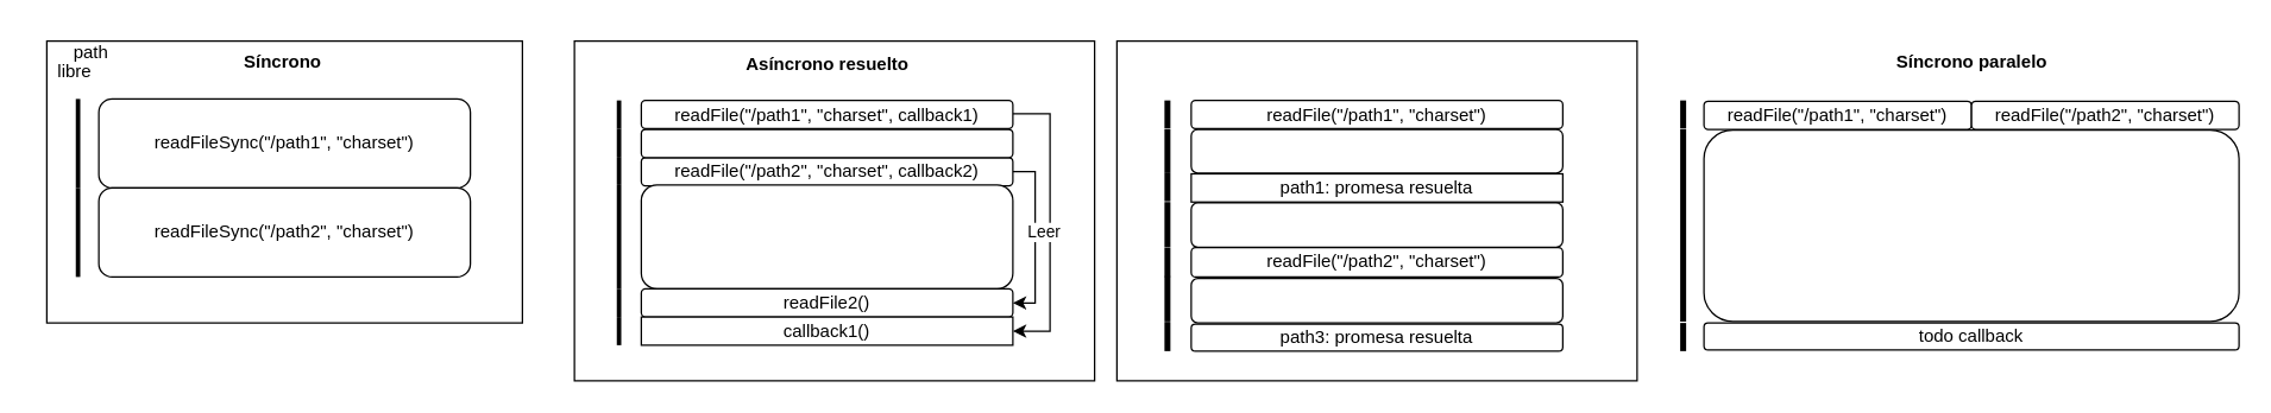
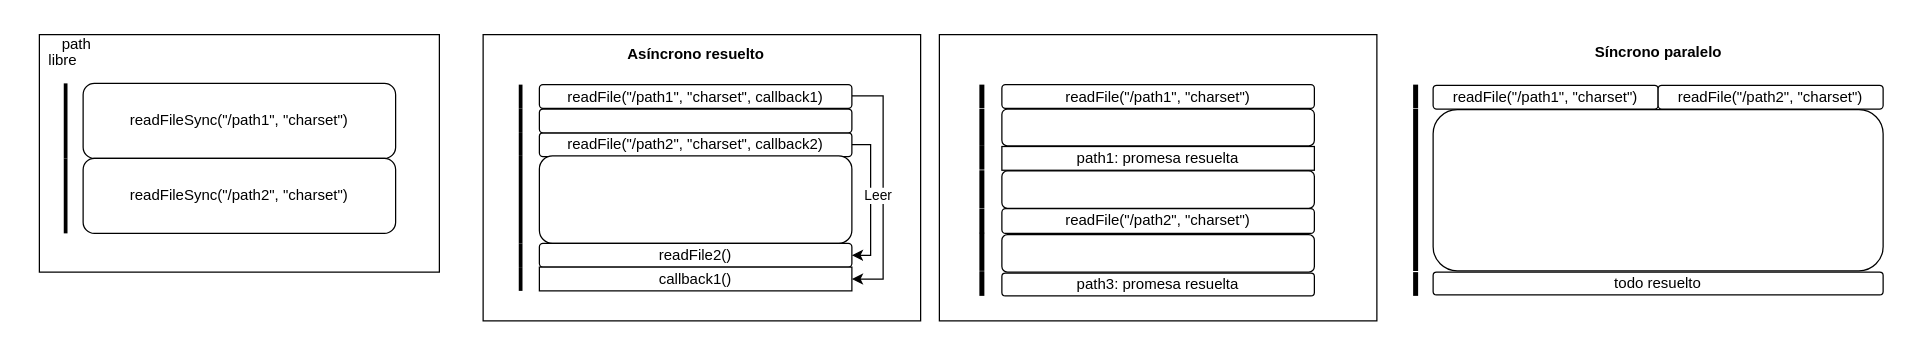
  <mxCell id="0" />
  <mxCell id="1" parent="0" />
  <mxCell id="2" value="" style="rounded=0;whiteSpace=wrap;html=1;" vertex="1" parent="1"><mxGeometry x="751" y="27" width="350" height="229" as="geometry" /></mxCell>
  <mxCell id="3" value="" style="rounded=0;whiteSpace=wrap;html=1;" vertex="1" parent="1"><mxGeometry x="386" y="27" width="350" height="229" as="geometry" /></mxCell>
  <mxCell id="4" style="edgeStyle=orthogonalEdgeStyle;rounded=0;orthogonalLoop=1;jettySize=auto;html=1;entryX=1;entryY=0.5;entryDx=0;entryDy=0;" edge="1" parent="1" target="17"><mxGeometry relative="1" as="geometry"><mxPoint x="681" y="76" as="sourcePoint" /><mxPoint x="681" y="204.75" as="targetPoint" /><Array as="points"><mxPoint x="706" y="76" /><mxPoint x="706" y="222" /></Array></mxGeometry></mxCell>
  <mxCell id="5" value="" style="rounded=0;whiteSpace=wrap;html=1;" vertex="1" parent="1"><mxGeometry x="31" y="27" width="320" height="190" as="geometry" /></mxCell>
  <mxCell id="6" value="readFileSync(&quot;/path1&quot;, &quot;charset&quot;)" style="rounded=1;whiteSpace=wrap;html=1;fillColor=light-dark(#FFFFFF,#EC4A4D);" vertex="1" parent="1"><mxGeometry x="66" y="66" width="250" height="60" as="geometry" /></mxCell>
  <mxCell id="7" value="readFileSync(&quot;/path2&quot;, &quot;charset&quot;)" style="rounded=1;whiteSpace=wrap;html=1;fillColor=light-dark(#FFFFFF,#EC4A4D);" vertex="1" parent="1"><mxGeometry x="66" y="126" width="250" height="60" as="geometry" /></mxCell>
- <mxCell id="8" value="Síncrono" style="text;html=1;align=center;verticalAlign=middle;whiteSpace=wrap;rounded=0;fontStyle=1" vertex="1" parent="1"><mxGeometry x="160" y="26" width="60" height="30" as="geometry" /></mxCell>
  <mxCell id="9" value="readFile(&quot;/path1&quot;, &quot;charset&quot;, callback1)" style="rounded=1;whiteSpace=wrap;html=1;fillColor=light-dark(#FFFFFF,#EC4A4D);fillStyle=solid;" vertex="1" parent="1"><mxGeometry x="431" y="67" width="250" height="19" as="geometry" /></mxCell>
  <mxCell id="10" style="edgeStyle=orthogonalEdgeStyle;rounded=0;orthogonalLoop=1;jettySize=auto;html=1;entryX=1;entryY=0.5;entryDx=0;entryDy=0;" edge="1" parent="1" source="12" target="16"><mxGeometry relative="1" as="geometry"><Array as="points"><mxPoint x="696" y="115" /><mxPoint x="696" y="204" /></Array></mxGeometry></mxCell>
  <mxCell id="11" value="Leer" style="edgeLabel;html=1;align=center;verticalAlign=middle;resizable=0;points=[];labelBackgroundColor=light-dark(#FFFFFF,#000000);" vertex="1" connectable="0" parent="10"><mxGeometry x="-0.165" relative="1" as="geometry"><mxPoint x="5" y="6" as="offset" /></mxGeometry></mxCell>
  <mxCell id="12" value="readFile(&quot;/path2&quot;, &quot;charset&quot;, callback2)" style="rounded=1;whiteSpace=wrap;html=1;fillColor=light-dark(#FFFFFF,#EC4A4D);" vertex="1" parent="1"><mxGeometry x="431" y="105.5" width="250" height="19" as="geometry" /></mxCell>
  <mxCell id="13" value="Asíncrono resuelto" style="text;html=1;align=center;verticalAlign=middle;whiteSpace=wrap;rounded=0;fontStyle=1" vertex="1" parent="1"><mxGeometry x="465.5" y="28" width="181" height="30" as="geometry" /></mxCell>
  <mxCell id="14" value="" style="rounded=1;whiteSpace=wrap;html=1;fillColor=light-dark(#FFFFFF,#46A761);" vertex="1" parent="1"><mxGeometry x="431" y="86.5" width="250" height="19" as="geometry" /></mxCell>
  <mxCell id="15" value="" style="rounded=1;whiteSpace=wrap;html=1;fillColor=light-dark(#FFFFFF,#46A761);" vertex="1" parent="1"><mxGeometry x="431" y="124" width="250" height="70" as="geometry" /></mxCell>
  <mxCell id="16" value="readFile2()" style="rounded=1;whiteSpace=wrap;html=1;fillColor=light-dark(#FFFFFF,#EC4A4D);" vertex="1" parent="1"><mxGeometry x="431" y="194" width="250" height="19" as="geometry" /></mxCell>
  <mxCell id="17" value="callback1()" style="whiteSpace=wrap;html=1;fillColor=light-dark(#FFFFFF,#EC4A4D);rounded=0;" vertex="1" parent="1"><mxGeometry x="431" y="213" width="250" height="19" as="geometry" /></mxCell>
  <mxCell id="18" value="readFile(&quot;/path1&quot;, &quot;charset&quot;)" style="rounded=1;whiteSpace=wrap;html=1;fillColor=light-dark(#FFFFFF,#EC4A4D);fillStyle=solid;" vertex="1" parent="1"><mxGeometry x="801" y="67" width="250" height="19" as="geometry" /></mxCell>
  <mxCell id="19" value="path1: promesa resuelta" style="whiteSpace=wrap;html=1;fillColor=light-dark(#FFFFFF,#EC4A4D);rounded=0;" vertex="1" parent="1"><mxGeometry x="801" y="116.5" width="250" height="19" as="geometry" /></mxCell>
  <mxCell id="20" value="" style="rounded=1;whiteSpace=wrap;html=1;fillColor=light-dark(#FFFFFF,#46A761);" vertex="1" parent="1"><mxGeometry x="801" y="86.5" width="250" height="29.5" as="geometry" /></mxCell>
  <mxCell id="21" value="" style="rounded=1;whiteSpace=wrap;html=1;fillColor=light-dark(#FFFFFF,#46A761);" vertex="1" parent="1"><mxGeometry x="801" y="136" width="250" height="30" as="geometry" /></mxCell>
  <mxCell id="22" value="readFile(&quot;/path2&quot;, &quot;charset&quot;)" style="rounded=1;whiteSpace=wrap;html=1;fillColor=light-dark(#FFFFFF,#EC4A4D);fillStyle=solid;" vertex="1" parent="1"><mxGeometry x="801" y="166.25" width="250" height="19.75" as="geometry" /></mxCell>
  <mxCell id="23" value="path3: promesa resuelta" style="rounded=1;whiteSpace=wrap;html=1;fillColor=light-dark(#FFFFFF,#EC4A4D);" vertex="1" parent="1"><mxGeometry x="801" y="217.75" width="250" height="18.25" as="geometry" /></mxCell>
  <mxCell id="24" value="" style="endArrow=none;html=1;rounded=0;exitX=0.5;exitY=1;exitDx=0;exitDy=0;entryX=0.5;entryY=1;entryDx=0;entryDy=0;strokeWidth=3;strokeColor=light-dark(#000000,#EC4A4D);" edge="1" parent="1"><mxGeometry width="50" height="50" relative="1" as="geometry"><mxPoint x="52" y="186" as="sourcePoint" /><mxPoint x="52" y="126" as="targetPoint" /></mxGeometry></mxCell>
  <mxCell id="25" value="" style="endArrow=none;html=1;rounded=0;exitX=0.5;exitY=1;exitDx=0;exitDy=0;entryX=0.5;entryY=1;entryDx=0;entryDy=0;strokeWidth=3;strokeColor=light-dark(#000000,#EC4A4D);" edge="1" parent="1"><mxGeometry width="50" height="50" relative="1" as="geometry"><mxPoint x="52" y="126" as="sourcePoint" /><mxPoint x="52" y="66" as="targetPoint" /></mxGeometry></mxCell>
  <mxCell id="26" value="" style="endArrow=none;html=1;rounded=0;entryX=0.5;entryY=0;entryDx=0;entryDy=0;exitX=0.5;exitY=1;exitDx=0;exitDy=0;strokeWidth=3;strokeColor=light-dark(#000000,#EC4A4D);" edge="1" parent="1"><mxGeometry width="50" height="50" relative="1" as="geometry"><mxPoint x="416" y="86" as="sourcePoint" /><mxPoint x="416" y="67" as="targetPoint" /></mxGeometry></mxCell>
  <mxCell id="27" value="" style="endArrow=none;html=1;rounded=0;entryX=0.5;entryY=0;entryDx=0;entryDy=0;exitX=0.5;exitY=1;exitDx=0;exitDy=0;strokeWidth=3;strokeColor=light-dark(#000000,#46A761);" edge="1" parent="1"><mxGeometry width="50" height="50" relative="1" as="geometry"><mxPoint x="416" y="105" as="sourcePoint" /><mxPoint x="416" y="86" as="targetPoint" /></mxGeometry></mxCell>
  <mxCell id="28" value="" style="endArrow=none;html=1;rounded=0;entryX=0.5;entryY=0;entryDx=0;entryDy=0;exitX=0.5;exitY=1;exitDx=0;exitDy=0;strokeWidth=3;strokeColor=light-dark(#000000,#EC4A4D);" edge="1" parent="1"><mxGeometry width="50" height="50" relative="1" as="geometry"><mxPoint x="416" y="124" as="sourcePoint" /><mxPoint x="416" y="105" as="targetPoint" /></mxGeometry></mxCell>
  <mxCell id="29" value="" style="endArrow=none;html=1;rounded=0;entryX=0.5;entryY=0;entryDx=0;entryDy=0;exitX=0.5;exitY=1;exitDx=0;exitDy=0;strokeWidth=3;strokeColor=light-dark(#000000,#46A761);" edge="1" parent="1"><mxGeometry width="50" height="50" relative="1" as="geometry"><mxPoint x="416" y="194" as="sourcePoint" /><mxPoint x="416" y="124" as="targetPoint" /></mxGeometry></mxCell>
  <mxCell id="30" value="" style="endArrow=none;html=1;rounded=0;entryX=0.5;entryY=0;entryDx=0;entryDy=0;exitX=0.5;exitY=1;exitDx=0;exitDy=0;strokeWidth=3;strokeColor=light-dark(#000000,#EC4A4D);" edge="1" parent="1"><mxGeometry width="50" height="50" relative="1" as="geometry"><mxPoint x="416" y="213" as="sourcePoint" /><mxPoint x="416" y="194" as="targetPoint" /></mxGeometry></mxCell>
  <mxCell id="31" value="" style="endArrow=none;html=1;rounded=0;entryX=0.5;entryY=0;entryDx=0;entryDy=0;exitX=0.5;exitY=1;exitDx=0;exitDy=0;strokeWidth=3;strokeColor=light-dark(#000000,#EC4A4D);" edge="1" parent="1"><mxGeometry width="50" height="50" relative="1" as="geometry"><mxPoint x="416" y="232" as="sourcePoint" /><mxPoint x="416" y="213" as="targetPoint" /></mxGeometry></mxCell>
  <mxCell id="32" value="readFile(&quot;/path1&quot;, &quot;charset&quot;)" style="rounded=1;whiteSpace=wrap;html=1;fillColor=light-dark(#FFFFFF,#EC4A4D);fillStyle=solid;" vertex="1" parent="1"><mxGeometry x="1146" y="67.5" width="180" height="19" as="geometry" /></mxCell>
  <mxCell id="33" value="readFile(&quot;/path2&quot;, &quot;charset&quot;)" style="rounded=1;whiteSpace=wrap;html=1;fillColor=light-dark(#FFFFFF,#EC4A4D);fillStyle=solid;" vertex="1" parent="1"><mxGeometry x="1326" y="67.5" width="180" height="19" as="geometry" /></mxCell>
  <mxCell id="34" value="" style="rounded=1;whiteSpace=wrap;html=1;fillColor=light-dark(#FFFFFF,#46A761);" vertex="1" parent="1"><mxGeometry x="1146" y="87" width="360" height="129" as="geometry" /></mxCell>
- <mxCell id="35" value="todo callback" style="rounded=1;whiteSpace=wrap;html=1;fillColor=light-dark(#FFFFFF,#EC4A4D);" vertex="1" parent="1"><mxGeometry x="1146" y="217" width="360" height="18.25" as="geometry" /></mxCell>
+ <mxCell id="35" value="todo resuelto" style="rounded=1;whiteSpace=wrap;html=1;fillColor=light-dark(#FFFFFF,#EC4A4D);" vertex="1" parent="1"><mxGeometry x="1146" y="217" width="360" height="18.25" as="geometry" /></mxCell>
  <mxCell id="36" value="Síncrono paralelo" style="text;html=1;align=center;verticalAlign=middle;whiteSpace=wrap;rounded=0;fontStyle=1" vertex="1" parent="1"><mxGeometry x="1235.5" y="26" width="181" height="30" as="geometry" /></mxCell>
  <mxCell id="37" value="" style="endArrow=none;html=1;rounded=0;exitX=0.5;exitY=0;exitDx=0;exitDy=0;entryX=0.5;entryY=1;entryDx=0;entryDy=0;strokeWidth=4;strokeColor=light-dark(#000000,#EC4A4D);" edge="1" parent="1"><mxGeometry width="50" height="50" relative="1" as="geometry"><mxPoint x="785" y="67" as="sourcePoint" /><mxPoint x="785" y="86" as="targetPoint" /></mxGeometry></mxCell>
  <mxCell id="38" value="" style="endArrow=none;html=1;rounded=0;exitX=0.5;exitY=0;exitDx=0;exitDy=0;entryX=0.5;entryY=1;entryDx=0;entryDy=0;strokeWidth=4;strokeColor=light-dark(#000000,#46A761);" edge="1" parent="1"><mxGeometry width="50" height="50" relative="1" as="geometry"><mxPoint x="785" y="86.5" as="sourcePoint" /><mxPoint x="785" y="116" as="targetPoint" /></mxGeometry></mxCell>
  <mxCell id="39" value="" style="endArrow=none;html=1;rounded=0;exitX=0.5;exitY=0;exitDx=0;exitDy=0;entryX=0.5;entryY=1;entryDx=0;entryDy=0;strokeWidth=4;strokeColor=light-dark(#000000,#EC4A4D);" edge="1" parent="1"><mxGeometry width="50" height="50" relative="1" as="geometry"><mxPoint x="785" y="116" as="sourcePoint" /><mxPoint x="785" y="135" as="targetPoint" /></mxGeometry></mxCell>
  <mxCell id="40" value="" style="endArrow=none;html=1;rounded=0;exitX=0.5;exitY=0;exitDx=0;exitDy=0;strokeWidth=4;strokeColor=light-dark(#000000,#46A761);" edge="1" parent="1"><mxGeometry width="50" height="50" relative="1" as="geometry"><mxPoint x="785" y="135.5" as="sourcePoint" /><mxPoint x="785" y="166" as="targetPoint" /></mxGeometry></mxCell>
  <mxCell id="41" value="" style="rounded=1;whiteSpace=wrap;html=1;fillColor=light-dark(#FFFFFF,#46A761);" vertex="1" parent="1"><mxGeometry x="801" y="187" width="250" height="30" as="geometry" /></mxCell>
  <mxCell id="42" value="" style="endArrow=none;html=1;rounded=0;exitX=0.5;exitY=0;exitDx=0;exitDy=0;strokeWidth=4;entryX=0.5;entryY=1;entryDx=0;entryDy=0;strokeColor=light-dark(#000000,#EC4A4D);" edge="1" parent="1"><mxGeometry width="50" height="50" relative="1" as="geometry"><mxPoint x="785" y="166.25" as="sourcePoint" /><mxPoint x="785" y="186" as="targetPoint" /></mxGeometry></mxCell>
  <mxCell id="43" value="" style="endArrow=none;html=1;rounded=0;exitX=0.5;exitY=0;exitDx=0;exitDy=0;strokeWidth=4;strokeColor=light-dark(#000000,#46A761);" edge="1" parent="1"><mxGeometry width="50" height="50" relative="1" as="geometry"><mxPoint x="785" y="185.5" as="sourcePoint" /><mxPoint x="785" y="216" as="targetPoint" /></mxGeometry></mxCell>
  <mxCell id="44" value="" style="endArrow=none;html=1;rounded=0;exitX=0.5;exitY=0;exitDx=0;exitDy=0;strokeWidth=4;entryX=0.5;entryY=1;entryDx=0;entryDy=0;strokeColor=light-dark(#000000,#EC4A4D);" edge="1" parent="1"><mxGeometry width="50" height="50" relative="1" as="geometry"><mxPoint x="785" y="216.25" as="sourcePoint" /><mxPoint x="785" y="236" as="targetPoint" /></mxGeometry></mxCell>
  <mxCell id="45" value="" style="endArrow=none;html=1;rounded=0;exitX=0.5;exitY=0;exitDx=0;exitDy=0;strokeWidth=4;strokeColor=light-dark(#000000,#46A761);" edge="1" parent="1"><mxGeometry width="50" height="50" relative="1" as="geometry"><mxPoint x="1132" y="86.5" as="sourcePoint" /><mxPoint x="1132" y="216" as="targetPoint" /></mxGeometry></mxCell>
  <mxCell id="46" value="" style="endArrow=none;html=1;rounded=0;exitX=0.5;exitY=0;exitDx=0;exitDy=0;entryX=0.5;entryY=1;entryDx=0;entryDy=0;strokeWidth=4;strokeColor=light-dark(#000000,#EC4A4D);" edge="1" parent="1"><mxGeometry width="50" height="50" relative="1" as="geometry"><mxPoint x="1132" y="67" as="sourcePoint" /><mxPoint x="1132" y="86" as="targetPoint" /></mxGeometry></mxCell>
  <mxCell id="47" value="" style="endArrow=none;html=1;rounded=0;exitX=0.5;exitY=0;exitDx=0;exitDy=0;entryX=0.5;entryY=1;entryDx=0;entryDy=0;strokeWidth=4;strokeColor=light-dark(#000000,#EC4A4D);" edge="1" parent="1"><mxGeometry width="50" height="50" relative="1" as="geometry"><mxPoint x="1132" y="217" as="sourcePoint" /><mxPoint x="1132" y="236" as="targetPoint" /></mxGeometry></mxCell>
  <mxCell id="48" value="path" style="text;html=1;align=center;verticalAlign=middle;whiteSpace=wrap;rounded=0;fontColor=light-dark(#000000,#EC4A4D);" vertex="1" parent="1"><mxGeometry x="31" y="20" width="60" height="30" as="geometry" /></mxCell>
  <mxCell id="49" value="libre" style="text;html=1;align=center;verticalAlign=middle;whiteSpace=wrap;rounded=0;fontColor=light-dark(#000000,#46A761);" vertex="1" parent="1"><mxGeometry x="20" y="33" width="60" height="30" as="geometry" /></mxCell>
